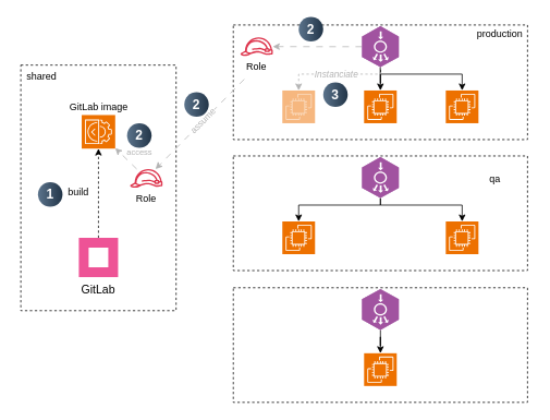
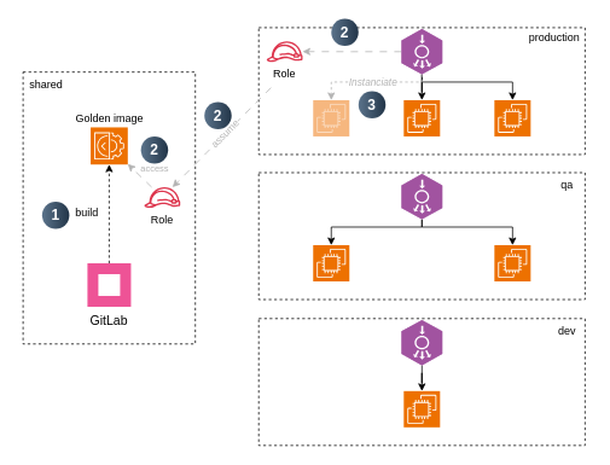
  <mxCell id="0" />
  <mxCell id="1" parent="0" />
  <mxCell id="2" value="" style="rounded=0;whiteSpace=wrap;html=1;fillColor=none;dashed=1;" parent="1" vertex="1"><mxGeometry x="285" y="30" width="360" height="140" as="geometry" /></mxCell>
  <mxCell id="3" value="production" style="text;html=1;align=center;verticalAlign=middle;resizable=0;points=[];autosize=1;strokeColor=none;fillColor=none;" parent="1" vertex="1"><mxGeometry x="571" y="26" width="80" height="30" as="geometry" /></mxCell>
  <mxCell id="4" value="" style="edgeStyle=orthogonalEdgeStyle;rounded=0;orthogonalLoop=1;jettySize=auto;html=1;" parent="1" source="9" target="10" edge="1"><mxGeometry relative="1" as="geometry" /></mxCell>
  <mxCell id="5" style="edgeStyle=orthogonalEdgeStyle;rounded=0;orthogonalLoop=1;jettySize=auto;html=1;" parent="1" source="9" target="11" edge="1"><mxGeometry relative="1" as="geometry"><Array as="points"><mxPoint x="465" y="90" /><mxPoint x="565" y="90" /></Array></mxGeometry></mxCell>
  <mxCell id="6" style="edgeStyle=orthogonalEdgeStyle;rounded=0;orthogonalLoop=1;jettySize=auto;html=1;strokeColor=#B3B3B3;dashed=1;" parent="1" source="9" target="23" edge="1"><mxGeometry relative="1" as="geometry"><Array as="points"><mxPoint x="465" y="90" /><mxPoint x="365" y="90" /></Array></mxGeometry></mxCell>
  <mxCell id="7" value="&lt;i&gt;&lt;font style=&quot;color: rgb(179, 179, 179);&quot;&gt;Instanciate&lt;/font&gt;&lt;/i&gt;" style="edgeLabel;html=1;align=center;verticalAlign=middle;resizable=0;points=[];" parent="6" vertex="1" connectable="0"><mxGeometry x="0.194" relative="1" as="geometry"><mxPoint x="14" as="offset" /></mxGeometry></mxCell>
  <mxCell id="8" style="edgeStyle=orthogonalEdgeStyle;rounded=0;orthogonalLoop=1;jettySize=auto;html=1;dashed=1;dashPattern=8 8;strokeColor=#B3B3B3;" parent="1" source="9" target="37" edge="1"><mxGeometry relative="1" as="geometry" /></mxCell>
  <mxCell id="9" value="" style="verticalLabelPosition=bottom;sketch=0;html=1;fillColor=#A153A0;strokeColor=#ffffff;verticalAlign=top;align=center;points=[[0,0.5,0],[0.125,0.25,0],[0.25,0,0],[0.5,0,0],[0.75,0,0],[0.875,0.25,0],[1,0.5,0],[0.875,0.75,0],[0.75,1,0],[0.5,1,0],[0.125,0.75,0]];pointerEvents=1;shape=mxgraph.cisco_safe.compositeIcon;bgIcon=mxgraph.cisco_safe.design.blank_device;resIcon=mxgraph.cisco_safe.design.load_balancer;rotation=90;" parent="1" vertex="1"><mxGeometry x="440" y="34" width="50" height="45" as="geometry" /></mxCell>
  <mxCell id="10" value="" style="sketch=0;points=[[0,0,0],[0.25,0,0],[0.5,0,0],[0.75,0,0],[1,0,0],[0,1,0],[0.25,1,0],[0.5,1,0],[0.75,1,0],[1,1,0],[0,0.25,0],[0,0.5,0],[0,0.75,0],[1,0.25,0],[1,0.5,0],[1,0.75,0]];outlineConnect=0;fontColor=#232F3E;fillColor=#ED7100;strokeColor=#ffffff;dashed=0;verticalLabelPosition=bottom;verticalAlign=top;align=center;html=1;fontSize=12;fontStyle=0;aspect=fixed;shape=mxgraph.aws4.resourceIcon;resIcon=mxgraph.aws4.ec2;" parent="1" vertex="1"><mxGeometry x="445" y="110" width="40" height="40" as="geometry" /></mxCell>
  <mxCell id="11" value="" style="sketch=0;points=[[0,0,0],[0.25,0,0],[0.5,0,0],[0.75,0,0],[1,0,0],[0,1,0],[0.25,1,0],[0.5,1,0],[0.75,1,0],[1,1,0],[0,0.25,0],[0,0.5,0],[0,0.75,0],[1,0.25,0],[1,0.5,0],[1,0.75,0]];outlineConnect=0;fontColor=#232F3E;fillColor=#ED7100;strokeColor=#ffffff;dashed=0;verticalLabelPosition=bottom;verticalAlign=top;align=center;html=1;fontSize=12;fontStyle=0;aspect=fixed;shape=mxgraph.aws4.resourceIcon;resIcon=mxgraph.aws4.ec2;" parent="1" vertex="1"><mxGeometry x="545" y="110" width="40" height="40" as="geometry" /></mxCell>
  <mxCell id="12" value="" style="rounded=0;whiteSpace=wrap;html=1;fillColor=none;dashed=1;" parent="1" vertex="1"><mxGeometry x="25" y="79" width="190" height="300" as="geometry" /></mxCell>
  <mxCell id="13" value="shared" style="text;html=1;align=center;verticalAlign=middle;resizable=0;points=[];autosize=1;strokeColor=none;fillColor=none;" parent="1" vertex="1"><mxGeometry x="20" y="78" width="60" height="30" as="geometry" /></mxCell>
  <mxCell id="14" value="" style="sketch=0;points=[[0,0,0],[0.25,0,0],[0.5,0,0],[0.75,0,0],[1,0,0],[0,1,0],[0.25,1,0],[0.5,1,0],[0.75,1,0],[1,1,0],[0,0.25,0],[0,0.5,0],[0,0.75,0],[1,0.25,0],[1,0.5,0],[1,0.75,0]];outlineConnect=0;fontColor=#232F3E;fillColor=#ED7100;strokeColor=#ffffff;dashed=0;verticalLabelPosition=bottom;verticalAlign=top;align=center;html=1;fontSize=12;fontStyle=0;aspect=fixed;shape=mxgraph.aws4.resourceIcon;resIcon=mxgraph.aws4.ec2_image_builder;" parent="1" vertex="1"><mxGeometry x="99.5" y="140" width="41" height="41" as="geometry" /></mxCell>
- <mxCell id="15" value="GitLab image" style="text;html=1;align=center;verticalAlign=middle;resizable=0;points=[];autosize=1;strokeColor=none;fillColor=none;" parent="1" vertex="1"><mxGeometry x="70" y="115" width="100" height="30" as="geometry" /></mxCell>
+ <mxCell id="15" value="Golden image" style="text;html=1;align=center;verticalAlign=middle;resizable=0;points=[];autosize=1;strokeColor=none;fillColor=none;" parent="1" vertex="1"><mxGeometry x="70" y="115" width="100" height="30" as="geometry" /></mxCell>
  <mxCell id="16" value="GitLab" style="shape=rect;fillColor=#EE5396;aspect=fixed;resizable=0;labelPosition=center;verticalLabelPosition=bottom;align=center;verticalAlign=top;strokeColor=none;fontSize=14;" parent="1" vertex="1"><mxGeometry x="96" y="290" width="48" height="48" as="geometry" /></mxCell>
  <mxCell id="17" value="" style="fillColor=#ffffff;strokeColor=none;dashed=0;outlineConnect=0;html=1;labelPosition=center;verticalLabelPosition=bottom;verticalAlign=top;part=1;movable=0;resizable=0;rotatable=0;shape=mxgraph.ibm_cloud.logo--gitlab" parent="16" vertex="1"><mxGeometry width="24" height="24" relative="1" as="geometry"><mxPoint x="12" y="12" as="offset" /></mxGeometry></mxCell>
  <mxCell id="18" style="edgeStyle=orthogonalEdgeStyle;rounded=0;orthogonalLoop=1;jettySize=auto;html=1;entryX=0.5;entryY=1;entryDx=0;entryDy=0;entryPerimeter=0;exitX=0.5;exitY=0;exitDx=0;exitDy=0;dashed=1;" parent="1" source="16" target="14" edge="1"><mxGeometry relative="1" as="geometry" /></mxCell>
  <mxCell id="19" value="build" style="text;html=1;align=center;verticalAlign=middle;resizable=0;points=[];autosize=1;strokeColor=none;fillColor=none;" parent="1" vertex="1"><mxGeometry x="70" y="220" width="50" height="30" as="geometry" /></mxCell>
  <mxCell id="20" value="" style="group" parent="1" vertex="1" connectable="0"><mxGeometry x="145" y="206" width="60" height="44" as="geometry" /></mxCell>
  <mxCell id="21" value="" style="sketch=0;outlineConnect=0;fontColor=#232F3E;gradientColor=none;fillColor=#DD344C;strokeColor=none;dashed=0;verticalLabelPosition=bottom;verticalAlign=top;align=center;html=1;fontSize=12;fontStyle=0;aspect=fixed;pointerEvents=1;shape=mxgraph.aws4.role;" parent="20" vertex="1"><mxGeometry x="13.386" width="40.34" height="22.757" as="geometry" /></mxCell>
  <mxCell id="22" value="Role" style="text;html=1;align=center;verticalAlign=middle;resizable=0;points=[];autosize=1;strokeColor=none;fillColor=none;" parent="20" vertex="1"><mxGeometry x="8.256" y="21.241" width="50" height="30" as="geometry" /></mxCell>
  <mxCell id="23" value="" style="sketch=0;points=[[0,0,0],[0.25,0,0],[0.5,0,0],[0.75,0,0],[1,0,0],[0,1,0],[0.25,1,0],[0.5,1,0],[0.75,1,0],[1,1,0],[0,0.25,0],[0,0.5,0],[0,0.75,0],[1,0.25,0],[1,0.5,0],[1,0.75,0]];outlineConnect=0;fontColor=#232F3E;fillColor=#ED7100;strokeColor=#ffffff;dashed=0;verticalLabelPosition=bottom;verticalAlign=top;align=center;html=1;fontSize=12;fontStyle=0;aspect=fixed;shape=mxgraph.aws4.resourceIcon;resIcon=mxgraph.aws4.ec2;opacity=50;" parent="1" vertex="1"><mxGeometry x="345" y="110" width="40" height="40" as="geometry" /></mxCell>
  <mxCell id="24" value="" style="rounded=0;whiteSpace=wrap;html=1;fillColor=none;dashed=1;" parent="1" vertex="1"><mxGeometry x="285" y="190" width="360" height="140" as="geometry" /></mxCell>
  <mxCell id="25" value="" style="edgeStyle=orthogonalEdgeStyle;rounded=0;orthogonalLoop=1;jettySize=auto;html=1;" parent="1" source="27" target="28" edge="1"><mxGeometry relative="1" as="geometry"><Array as="points"><mxPoint x="465" y="250" /><mxPoint x="365" y="250" /></Array></mxGeometry></mxCell>
  <mxCell id="26" style="edgeStyle=orthogonalEdgeStyle;rounded=0;orthogonalLoop=1;jettySize=auto;html=1;" parent="1" source="27" target="29" edge="1"><mxGeometry relative="1" as="geometry"><Array as="points"><mxPoint x="465" y="250" /><mxPoint x="565" y="250" /></Array></mxGeometry></mxCell>
  <mxCell id="27" value="" style="verticalLabelPosition=bottom;sketch=0;html=1;fillColor=#A153A0;strokeColor=#ffffff;verticalAlign=top;align=center;points=[[0,0.5,0],[0.125,0.25,0],[0.25,0,0],[0.5,0,0],[0.75,0,0],[0.875,0.25,0],[1,0.5,0],[0.875,0.75,0],[0.75,1,0],[0.5,1,0],[0.125,0.75,0]];pointerEvents=1;shape=mxgraph.cisco_safe.compositeIcon;bgIcon=mxgraph.cisco_safe.design.blank_device;resIcon=mxgraph.cisco_safe.design.load_balancer;rotation=90;" parent="1" vertex="1"><mxGeometry x="440" y="194" width="50" height="45" as="geometry" /></mxCell>
  <mxCell id="28" value="" style="sketch=0;points=[[0,0,0],[0.25,0,0],[0.5,0,0],[0.75,0,0],[1,0,0],[0,1,0],[0.25,1,0],[0.5,1,0],[0.75,1,0],[1,1,0],[0,0.25,0],[0,0.5,0],[0,0.75,0],[1,0.25,0],[1,0.5,0],[1,0.75,0]];outlineConnect=0;fontColor=#232F3E;fillColor=#ED7100;strokeColor=#ffffff;dashed=0;verticalLabelPosition=bottom;verticalAlign=top;align=center;html=1;fontSize=12;fontStyle=0;aspect=fixed;shape=mxgraph.aws4.resourceIcon;resIcon=mxgraph.aws4.ec2;" parent="1" vertex="1"><mxGeometry x="345" y="270" width="40" height="40" as="geometry" /></mxCell>
  <mxCell id="29" value="" style="sketch=0;points=[[0,0,0],[0.25,0,0],[0.5,0,0],[0.75,0,0],[1,0,0],[0,1,0],[0.25,1,0],[0.5,1,0],[0.75,1,0],[1,1,0],[0,0.25,0],[0,0.5,0],[0,0.75,0],[1,0.25,0],[1,0.5,0],[1,0.75,0]];outlineConnect=0;fontColor=#232F3E;fillColor=#ED7100;strokeColor=#ffffff;dashed=0;verticalLabelPosition=bottom;verticalAlign=top;align=center;html=1;fontSize=12;fontStyle=0;aspect=fixed;shape=mxgraph.aws4.resourceIcon;resIcon=mxgraph.aws4.ec2;" parent="1" vertex="1"><mxGeometry x="545" y="270" width="40" height="40" as="geometry" /></mxCell>
- <mxCell id="30" value="qa" style="text;html=1;align=center;verticalAlign=middle;resizable=0;points=[];autosize=1;strokeColor=none;fillColor=none;" parent="1" vertex="1"><mxGeometry x="585" y="204" width="40" height="30" as="geometry" /></mxCell>
+ <mxCell id="30" value="qa" style="text;html=1;align=center;verticalAlign=middle;resizable=0;points=[];autosize=1;strokeColor=none;fillColor=none;" parent="1" vertex="1"><mxGeometry x="605" y="189" width="40" height="30" as="geometry" /></mxCell>
  <mxCell id="31" value="" style="rounded=0;whiteSpace=wrap;html=1;fillColor=none;dashed=1;" parent="1" vertex="1"><mxGeometry x="285" y="351" width="360" height="140" as="geometry" /></mxCell>
  <mxCell id="32" value="" style="edgeStyle=orthogonalEdgeStyle;rounded=0;orthogonalLoop=1;jettySize=auto;html=1;" parent="1" source="33" target="34" edge="1"><mxGeometry relative="1" as="geometry" /></mxCell>
  <mxCell id="33" value="" style="verticalLabelPosition=bottom;sketch=0;html=1;fillColor=#A153A0;strokeColor=#ffffff;verticalAlign=top;align=center;points=[[0,0.5,0],[0.125,0.25,0],[0.25,0,0],[0.5,0,0],[0.75,0,0],[0.875,0.25,0],[1,0.5,0],[0.875,0.75,0],[0.75,1,0],[0.5,1,0],[0.125,0.75,0]];pointerEvents=1;shape=mxgraph.cisco_safe.compositeIcon;bgIcon=mxgraph.cisco_safe.design.blank_device;resIcon=mxgraph.cisco_safe.design.load_balancer;rotation=90;" parent="1" vertex="1"><mxGeometry x="440" y="355" width="50" height="45" as="geometry" /></mxCell>
  <mxCell id="34" value="" style="sketch=0;points=[[0,0,0],[0.25,0,0],[0.5,0,0],[0.75,0,0],[1,0,0],[0,1,0],[0.25,1,0],[0.5,1,0],[0.75,1,0],[1,1,0],[0,0.25,0],[0,0.5,0],[0,0.75,0],[1,0.25,0],[1,0.5,0],[1,0.75,0]];outlineConnect=0;fontColor=#232F3E;fillColor=#ED7100;strokeColor=#ffffff;dashed=0;verticalLabelPosition=bottom;verticalAlign=top;align=center;html=1;fontSize=12;fontStyle=0;aspect=fixed;shape=mxgraph.aws4.resourceIcon;resIcon=mxgraph.aws4.ec2;" parent="1" vertex="1"><mxGeometry x="445" y="431" width="40" height="40" as="geometry" /></mxCell>
+ <mxCell id="35" value="dev" style="text;html=1;align=center;verticalAlign=middle;resizable=0;points=[];autosize=1;strokeColor=none;fillColor=none;" parent="1" vertex="1"><mxGeometry x="605" y="350" width="40" height="30" as="geometry" /></mxCell>
  <mxCell id="36" value="" style="group" parent="1" vertex="1" connectable="0"><mxGeometry x="280" y="45" width="60" height="44" as="geometry" /></mxCell>
  <mxCell id="37" value="" style="sketch=0;outlineConnect=0;fontColor=#232F3E;gradientColor=none;fillColor=#DD344C;strokeColor=none;dashed=0;verticalLabelPosition=bottom;verticalAlign=top;align=center;html=1;fontSize=12;fontStyle=0;aspect=fixed;pointerEvents=1;shape=mxgraph.aws4.role;" parent="36" vertex="1"><mxGeometry x="13.386" width="40.34" height="22.757" as="geometry" /></mxCell>
  <mxCell id="38" value="Role" style="text;html=1;align=center;verticalAlign=middle;resizable=0;points=[];autosize=1;strokeColor=none;fillColor=none;" parent="36" vertex="1"><mxGeometry x="8.256" y="21.241" width="50" height="30" as="geometry" /></mxCell>
  <mxCell id="39" style="rounded=0;orthogonalLoop=1;jettySize=auto;html=1;fillColor=#f5f5f5;strokeColor=#B3B3B3;dashed=1;dashPattern=8 8;" parent="1" source="38" target="21" edge="1"><mxGeometry relative="1" as="geometry" /></mxCell>
  <mxCell id="40" value="&lt;font style=&quot;color: rgb(179, 179, 179);&quot;&gt;assume&lt;/font&gt;" style="edgeLabel;html=1;align=center;verticalAlign=middle;resizable=0;points=[];rotation=-45;" parent="39" vertex="1" connectable="0"><mxGeometry x="-0.068" relative="1" as="geometry"><mxPoint as="offset" /></mxGeometry></mxCell>
  <mxCell id="41" style="rounded=0;orthogonalLoop=1;jettySize=auto;html=1;fillColor=#f5f5f5;strokeColor=#B3B3B3;dashed=1;dashPattern=8 8;" parent="1" source="21" target="14" edge="1"><mxGeometry relative="1" as="geometry"><mxPoint x="293" y="190" as="sourcePoint" /><mxPoint x="185" y="300" as="targetPoint" /></mxGeometry></mxCell>
  <mxCell id="42" value="&lt;font style=&quot;font-size: 10px; color: rgb(179, 179, 179);&quot;&gt;access&lt;/font&gt;" style="text;html=1;align=center;verticalAlign=middle;resizable=0;points=[];autosize=1;strokeColor=none;fillColor=none;" parent="1" vertex="1"><mxGeometry x="145" y="170" width="50" height="30" as="geometry" /></mxCell>
  <mxCell id="43" value="1" style="ellipse;whiteSpace=wrap;html=1;aspect=fixed;rotation=0;gradientColor=#223548;strokeColor=none;gradientDirection=east;fillColor=#5b738b;rounded=0;pointerEvents=0;fontFamily=Helvetica;fontSize=16;fontColor=#FFFFFF;spacingTop=4;spacingBottom=4;spacingLeft=4;spacingRight=4;points=[];fontStyle=1" parent="1" vertex="1"><mxGeometry x="46" y="222" width="30" height="30" as="geometry" /></mxCell>
  <mxCell id="44" value="2" style="ellipse;whiteSpace=wrap;html=1;aspect=fixed;rotation=0;gradientColor=#223548;strokeColor=none;gradientDirection=east;fillColor=#5b738b;rounded=0;pointerEvents=0;fontFamily=Helvetica;fontSize=16;fontColor=#FFFFFF;spacingTop=4;spacingBottom=4;spacingLeft=4;spacingRight=4;points=[];fontStyle=1" parent="1" vertex="1"><mxGeometry x="365" y="20" width="30" height="30" as="geometry" /></mxCell>
  <mxCell id="45" value="2" style="ellipse;whiteSpace=wrap;html=1;aspect=fixed;rotation=0;gradientColor=#223548;strokeColor=none;gradientDirection=east;fillColor=#5b738b;rounded=0;pointerEvents=0;fontFamily=Helvetica;fontSize=16;fontColor=#FFFFFF;spacingTop=4;spacingBottom=4;spacingLeft=4;spacingRight=4;points=[];fontStyle=1" parent="1" vertex="1"><mxGeometry x="225" y="112" width="30" height="30" as="geometry" /></mxCell>
  <mxCell id="46" value="2" style="ellipse;whiteSpace=wrap;html=1;aspect=fixed;rotation=0;gradientColor=#223548;strokeColor=none;gradientDirection=east;fillColor=#5b738b;rounded=0;pointerEvents=0;fontFamily=Helvetica;fontSize=16;fontColor=#FFFFFF;spacingTop=4;spacingBottom=4;spacingLeft=4;spacingRight=4;points=[];fontStyle=1" parent="1" vertex="1"><mxGeometry x="155" y="150" width="30" height="30" as="geometry" /></mxCell>
  <mxCell id="47" value="3" style="ellipse;whiteSpace=wrap;html=1;aspect=fixed;rotation=0;gradientColor=#223548;strokeColor=none;gradientDirection=east;fillColor=#5b738b;rounded=0;pointerEvents=0;fontFamily=Helvetica;fontSize=16;fontColor=#FFFFFF;spacingTop=4;spacingBottom=4;spacingLeft=4;spacingRight=4;points=[];fontStyle=1" parent="1" vertex="1"><mxGeometry x="395" y="100" width="30" height="30" as="geometry" /></mxCell>
